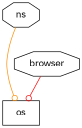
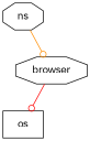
  digraph {
    fontname="IBM Plex Sans"
    node [fontname="IBM Plex Sans" shape=octagon]
    edge [arrowhead=odot fontname="IBM Plex Sans"]
    os [shape=box]
    ns
    browser
-   ns -> os [color=darkorange]
+   ns -> browser [color=darkorange]
    browser -> os [color=red]
  }
